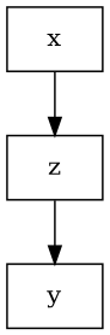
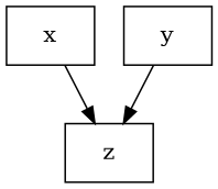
  digraph {
    node [shape=box]
    n1 [label=x]
    n2 [label=z]
    n3 [label=y]
    n1 -> n2
-   n2 -> n3
+   n3 -> n2
  }
